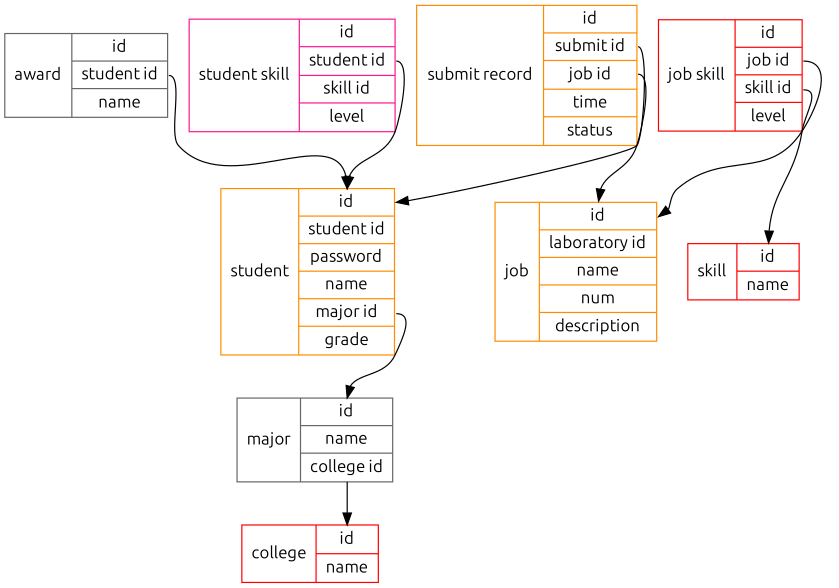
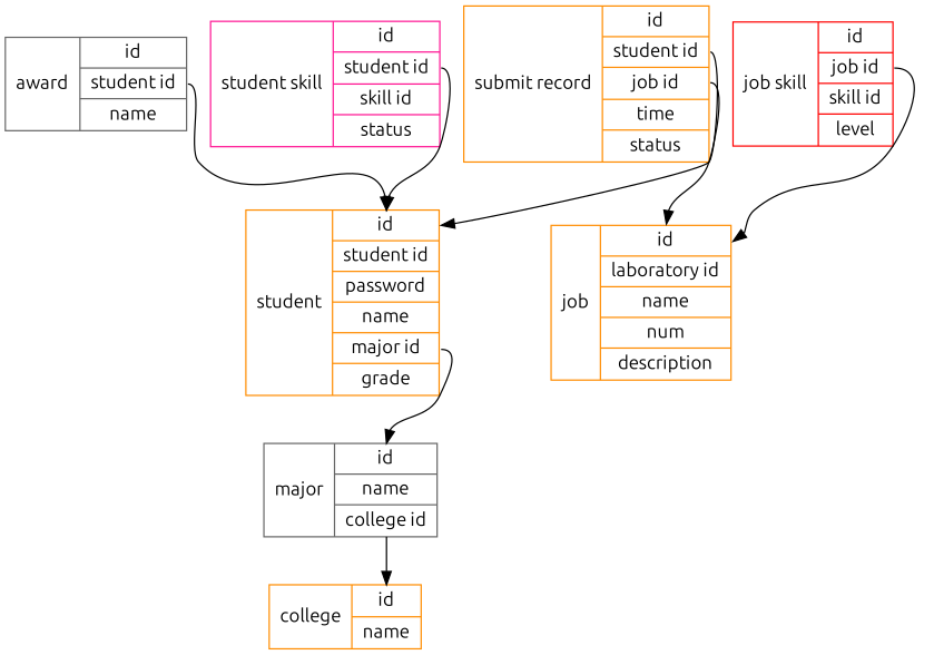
  digraph {
    fontname=Ubuntu
    node [color=darkorange fontname=Ubuntu shape=record]
    edge [fontname=Ubuntu headport=id tailport=student_id]
    n1 [label="student | {<id> id | student id | password | name |<major_id> major id | grade}"]
    n2 [color=gray40 label="major | {<id>id | name |<college_id> college id}"]
-   n3 [color=red label="college | {<id> id | name}"]
+   n3 [label="college | {<id> id | name}"]
    n4 [label="job | {<id> id |<laboratory_id> laboratory id | name | num | description}"]
-   n5 [color=red label="skill | {<id> id | name}"]
    n6 [color=gray40 label="award | {id |<student_id> student id | name}"]
-   n7 [color=deeppink label="student skill | {id |<student_id> student id |<skill_id> skill id | level}"]
-   n8 [label="submit record | {id |<student_id> submit id |<job_id> job id | time | status}"]
+   n7 [color=deeppink label="student skill | {id |<student_id> student id |<skill_id> skill id | status}"]
+   n8 [label="submit record | {id |<student_id> student id |<job_id> job id | time | status}"]
    n9 [color=red label="job skill | {id |<job_id> job id |<skill_id> skill id | level}"]
    n1 -> n2 [tailport=major_id]
    n2 -> n3 [tailport=college_id]
    n6 -> n1
    n7 -> n1
    n8 -> n1
    n8 -> n4 [tailport=job_id]
    n9 -> n4 [tailport=job_id]
-   n9 -> n5 [tailport=skill_id]
  }
